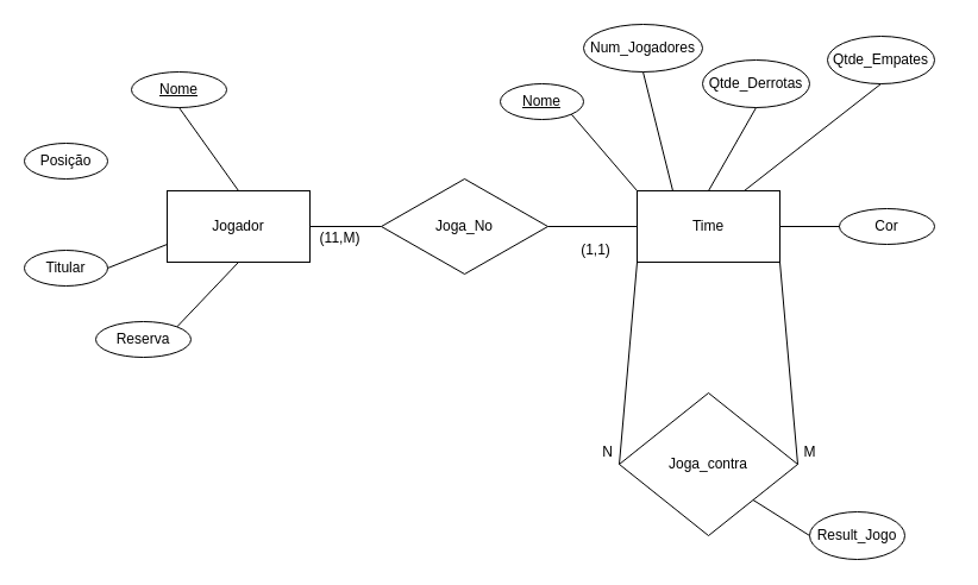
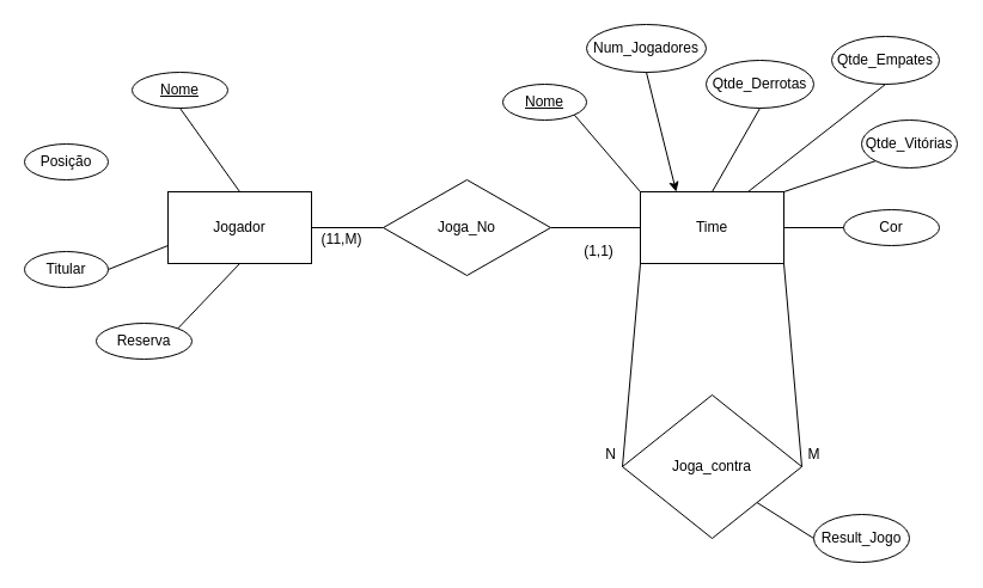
  <mxCell id="0" />
  <mxCell id="1" parent="0" />
  <mxCell id="2" value="Time" style="rounded=0;whiteSpace=wrap;html=1;" vertex="1" parent="1"><mxGeometry x="535" y="160" width="120" height="60" as="geometry" /></mxCell>
  <mxCell id="3" value="Num_Jogadores" style="ellipse;whiteSpace=wrap;html=1;" vertex="1" parent="1"><mxGeometry x="490" y="20" width="100" height="40" as="geometry" /></mxCell>
  <mxCell id="4" value="&lt;u&gt;Nome&lt;/u&gt;" style="ellipse;whiteSpace=wrap;html=1;" vertex="1" parent="1"><mxGeometry x="420" y="70" width="70" height="30" as="geometry" /></mxCell>
  <mxCell id="5" value="Posição" style="ellipse;whiteSpace=wrap;html=1;" vertex="1" parent="1"><mxGeometry x="20" y="120" width="70" height="30" as="geometry" /></mxCell>
  <mxCell id="6" value="" style="endArrow=none;html=1;entryX=0;entryY=0;entryDx=0;entryDy=0;exitX=1;exitY=1;exitDx=0;exitDy=0;" edge="1" parent="1" source="4" target="2"><mxGeometry width="50" height="50" relative="1" as="geometry"><mxPoint x="680" y="650" as="sourcePoint" /><mxPoint x="730" y="600" as="targetPoint" /></mxGeometry></mxCell>
- <mxCell id="7" value="" style="endArrow=none;html=1;entryX=0.25;entryY=0;entryDx=0;entryDy=0;exitX=0.5;exitY=1;exitDx=0;exitDy=0;" edge="1" parent="1" source="3" target="2"><mxGeometry width="50" height="50" relative="1" as="geometry"><mxPoint x="680" y="650" as="sourcePoint" /><mxPoint x="730" y="600" as="targetPoint" /></mxGeometry></mxCell>
+ <mxCell id="7" value="" style="endArrow=classic;html=1;entryX=0.25;entryY=0;entryDx=0;entryDy=0;exitX=0.5;exitY=1;exitDx=0;exitDy=0;" edge="1" parent="1" source="3" target="2"><mxGeometry width="50" height="50" relative="1" as="geometry"><mxPoint x="680" y="650" as="sourcePoint" /><mxPoint x="730" y="600" as="targetPoint" /></mxGeometry></mxCell>
  <mxCell id="8" value="Cor" style="ellipse;whiteSpace=wrap;html=1;" vertex="1" parent="1"><mxGeometry x="705" y="175" width="80" height="30" as="geometry" /></mxCell>
  <mxCell id="9" value="" style="endArrow=none;html=1;entryX=0;entryY=0.5;entryDx=0;entryDy=0;exitX=1;exitY=0.5;exitDx=0;exitDy=0;" edge="1" parent="1" source="2" target="8"><mxGeometry width="50" height="50" relative="1" as="geometry"><mxPoint x="680" y="650" as="sourcePoint" /><mxPoint x="730" y="600" as="targetPoint" /></mxGeometry></mxCell>
  <mxCell id="10" value="Reserva" style="ellipse;whiteSpace=wrap;html=1;" vertex="1" parent="1"><mxGeometry x="80" y="270" width="80" height="30" as="geometry" /></mxCell>
  <mxCell id="11" value="Titular" style="ellipse;whiteSpace=wrap;html=1;" vertex="1" parent="1"><mxGeometry x="20" y="210" width="70" height="30" as="geometry" /></mxCell>
+ <mxCell id="12" value="Qtde_Vitórias" style="ellipse;whiteSpace=wrap;html=1;" vertex="1" parent="1"><mxGeometry x="720" y="100" width="80" height="40" as="geometry" /></mxCell>
+ <mxCell id="13" value="" style="endArrow=none;html=1;entryX=0;entryY=1;entryDx=0;entryDy=0;exitX=1;exitY=0;exitDx=0;exitDy=0;" edge="1" parent="1" source="2" target="12"><mxGeometry width="50" height="50" relative="1" as="geometry"><mxPoint x="680" y="610" as="sourcePoint" /><mxPoint x="730" y="560" as="targetPoint" /></mxGeometry></mxCell>
  <mxCell id="14" value="Joga_contra" style="rhombus;whiteSpace=wrap;html=1;" vertex="1" parent="1"><mxGeometry x="520" y="330" width="150" height="120" as="geometry" /></mxCell>
  <mxCell id="15" value="" style="endArrow=none;html=1;entryX=1;entryY=1;entryDx=0;entryDy=0;exitX=0;exitY=0.5;exitDx=0;exitDy=0;" edge="1" parent="1" source="16" target="14"><mxGeometry width="50" height="50" relative="1" as="geometry"><mxPoint x="700" y="415" as="sourcePoint" /><mxPoint x="740" y="350" as="targetPoint" /></mxGeometry></mxCell>
  <mxCell id="16" value="Result_Jogo" style="ellipse;whiteSpace=wrap;html=1;" vertex="1" parent="1"><mxGeometry x="680" y="430" width="80" height="40" as="geometry" /></mxCell>
  <mxCell id="17" value="" style="endArrow=none;html=1;entryX=0;entryY=1;entryDx=0;entryDy=0;exitX=0;exitY=0.5;exitDx=0;exitDy=0;" edge="1" parent="1" source="14" target="2"><mxGeometry width="50" height="50" relative="1" as="geometry"><mxPoint x="680" y="610" as="sourcePoint" /><mxPoint x="730" y="560" as="targetPoint" /></mxGeometry></mxCell>
  <mxCell id="18" value="" style="endArrow=none;html=1;entryX=1;entryY=1;entryDx=0;entryDy=0;exitX=1;exitY=0.5;exitDx=0;exitDy=0;" edge="1" parent="1" source="14" target="2"><mxGeometry width="50" height="50" relative="1" as="geometry"><mxPoint x="680" y="610" as="sourcePoint" /><mxPoint x="730" y="560" as="targetPoint" /></mxGeometry></mxCell>
  <mxCell id="19" value="M" style="text;html=1;align=center;verticalAlign=middle;resizable=0;points=[];autosize=1;" vertex="1" parent="1"><mxGeometry x="665" y="370" width="30" height="20" as="geometry" /></mxCell>
  <mxCell id="20" value="N" style="text;html=1;align=center;verticalAlign=middle;resizable=0;points=[];autosize=1;" vertex="1" parent="1"><mxGeometry x="500" y="370" width="20" height="20" as="geometry" /></mxCell>
  <mxCell id="21" value="Qtde_Derrotas" style="ellipse;whiteSpace=wrap;html=1;" vertex="1" parent="1"><mxGeometry x="590" y="50" width="90" height="40" as="geometry" /></mxCell>
  <mxCell id="22" value="Qtde_Empates" style="ellipse;whiteSpace=wrap;html=1;" vertex="1" parent="1"><mxGeometry x="695" y="30" width="90" height="40" as="geometry" /></mxCell>
  <mxCell id="23" value="" style="endArrow=none;html=1;entryX=0.5;entryY=1;entryDx=0;entryDy=0;exitX=0.75;exitY=0;exitDx=0;exitDy=0;" edge="1" parent="1" source="2" target="22"><mxGeometry width="50" height="50" relative="1" as="geometry"><mxPoint x="680" y="610" as="sourcePoint" /><mxPoint x="730" y="560" as="targetPoint" /></mxGeometry></mxCell>
  <mxCell id="24" value="" style="endArrow=none;html=1;entryX=0.5;entryY=1;entryDx=0;entryDy=0;exitX=0.5;exitY=0;exitDx=0;exitDy=0;" edge="1" parent="1" source="2" target="21"><mxGeometry width="50" height="50" relative="1" as="geometry"><mxPoint x="680" y="610" as="sourcePoint" /><mxPoint x="730" y="560" as="targetPoint" /></mxGeometry></mxCell>
  <mxCell id="25" value="Jogador" style="rounded=0;whiteSpace=wrap;html=1;" vertex="1" parent="1"><mxGeometry x="140" y="160" width="120" height="60" as="geometry" /></mxCell>
  <mxCell id="26" value="&lt;u&gt;Nome&lt;/u&gt;" style="ellipse;whiteSpace=wrap;html=1;" vertex="1" parent="1"><mxGeometry x="110" y="60" width="80" height="30" as="geometry" /></mxCell>
  <mxCell id="27" value="" style="endArrow=none;html=1;entryX=0.5;entryY=1;entryDx=0;entryDy=0;exitX=1;exitY=0;exitDx=0;exitDy=0;" edge="1" parent="1" source="10" target="25"><mxGeometry width="50" height="50" relative="1" as="geometry"><mxPoint x="390" y="370" as="sourcePoint" /><mxPoint x="440" y="320" as="targetPoint" /></mxGeometry></mxCell>
  <mxCell id="28" value="" style="endArrow=none;html=1;entryX=1;entryY=0.5;entryDx=0;entryDy=0;exitX=0;exitY=0.75;exitDx=0;exitDy=0;" edge="1" parent="1" source="25" target="11"><mxGeometry width="50" height="50" relative="1" as="geometry"><mxPoint x="390" y="370" as="sourcePoint" /><mxPoint x="440" y="320" as="targetPoint" /></mxGeometry></mxCell>
  <mxCell id="29" value="" style="endArrow=none;html=1;entryX=0.5;entryY=1;entryDx=0;entryDy=0;exitX=0.5;exitY=0;exitDx=0;exitDy=0;" edge="1" parent="1" source="25" target="26"><mxGeometry width="50" height="50" relative="1" as="geometry"><mxPoint x="390" y="370" as="sourcePoint" /><mxPoint x="440" y="320" as="targetPoint" /></mxGeometry></mxCell>
  <mxCell id="30" value="Joga_No" style="rhombus;whiteSpace=wrap;html=1;" vertex="1" parent="1"><mxGeometry x="320" y="150" width="140" height="80" as="geometry" /></mxCell>
  <mxCell id="31" value="" style="endArrow=none;html=1;exitX=1;exitY=0.5;exitDx=0;exitDy=0;entryX=0;entryY=0.5;entryDx=0;entryDy=0;" edge="1" parent="1" source="30" target="2"><mxGeometry width="50" height="50" relative="1" as="geometry"><mxPoint x="390" y="370" as="sourcePoint" /><mxPoint x="440" y="320" as="targetPoint" /></mxGeometry></mxCell>
  <mxCell id="32" value="" style="endArrow=none;html=1;entryX=1;entryY=0.5;entryDx=0;entryDy=0;exitX=0;exitY=0.5;exitDx=0;exitDy=0;" edge="1" parent="1" source="30" target="25"><mxGeometry width="50" height="50" relative="1" as="geometry"><mxPoint x="390" y="370" as="sourcePoint" /><mxPoint x="440" y="320" as="targetPoint" /></mxGeometry></mxCell>
  <mxCell id="33" value="(1,1)" style="text;html=1;align=center;verticalAlign=middle;resizable=0;points=[];autosize=1;" vertex="1" parent="1"><mxGeometry x="480" y="200" width="40" height="20" as="geometry" /></mxCell>
  <mxCell id="34" value="(11,M)" style="text;html=1;align=center;verticalAlign=middle;resizable=0;points=[];autosize=1;" vertex="1" parent="1"><mxGeometry x="260" y="190" width="50" height="20" as="geometry" /></mxCell>
